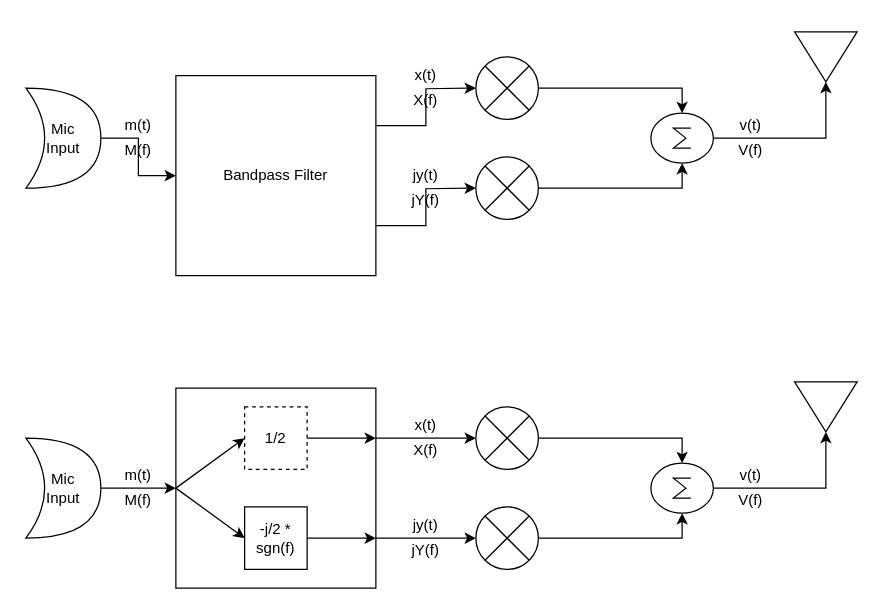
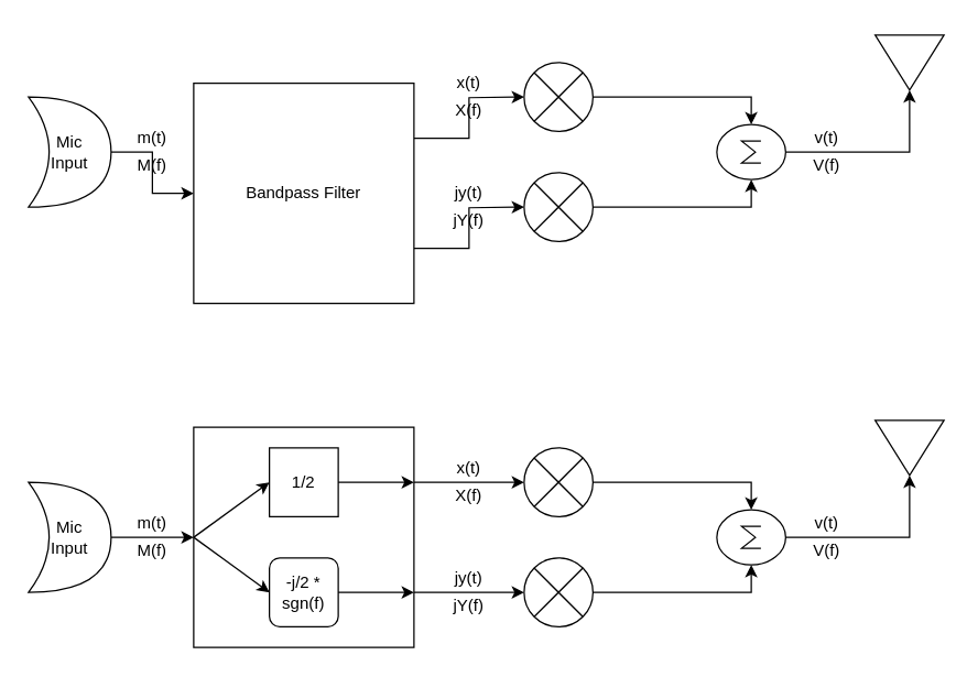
  <mxCell id="0" />
  <mxCell id="1" parent="0" />
  <mxCell id="2" style="edgeStyle=orthogonalEdgeStyle;rounded=0;orthogonalLoop=1;jettySize=auto;html=1;exitX=1;exitY=0.25;exitDx=0;exitDy=0;" edge="1" parent="1" source="4"><mxGeometry relative="1" as="geometry"><mxPoint x="380" y="70" as="targetPoint" /></mxGeometry></mxCell>
  <mxCell id="3" style="edgeStyle=orthogonalEdgeStyle;rounded=0;orthogonalLoop=1;jettySize=auto;html=1;exitX=1;exitY=0.75;exitDx=0;exitDy=0;" edge="1" parent="1" source="4"><mxGeometry relative="1" as="geometry"><mxPoint x="380" y="150" as="targetPoint" /></mxGeometry></mxCell>
  <mxCell id="4" value="Bandpass Filter" style="whiteSpace=wrap;html=1;aspect=fixed;" vertex="1" parent="1"><mxGeometry x="140" y="60" width="160" height="160" as="geometry" /></mxCell>
  <mxCell id="5" style="edgeStyle=orthogonalEdgeStyle;rounded=0;orthogonalLoop=1;jettySize=auto;html=1;exitX=1;exitY=0.5;exitDx=0;exitDy=0;exitPerimeter=0;entryX=0;entryY=0.5;entryDx=0;entryDy=0;" edge="1" parent="1" source="6" target="4"><mxGeometry relative="1" as="geometry" /></mxCell>
  <mxCell id="6" value="Mic&lt;br&gt;Input" style="shape=xor;whiteSpace=wrap;html=1;" vertex="1" parent="1"><mxGeometry x="20" y="70" width="60" height="80" as="geometry" /></mxCell>
  <mxCell id="7" value="" style="triangle;whiteSpace=wrap;html=1;rotation=90;" vertex="1" parent="1"><mxGeometry x="640" y="20" width="40" height="50" as="geometry" /></mxCell>
  <mxCell id="8" style="edgeStyle=orthogonalEdgeStyle;rounded=0;orthogonalLoop=1;jettySize=auto;html=1;exitX=1;exitY=0.5;exitDx=0;exitDy=0;entryX=0.5;entryY=0;entryDx=0;entryDy=0;entryPerimeter=0;" edge="1" parent="1" source="9" target="17"><mxGeometry relative="1" as="geometry"><mxPoint x="510" y="94" as="targetPoint" /></mxGeometry></mxCell>
  <mxCell id="9" value="" style="ellipse;whiteSpace=wrap;html=1;aspect=fixed;" vertex="1" parent="1"><mxGeometry x="380" y="45" width="50" height="50" as="geometry" /></mxCell>
  <mxCell id="10" style="edgeStyle=orthogonalEdgeStyle;rounded=0;orthogonalLoop=1;jettySize=auto;html=1;exitX=1;exitY=0.5;exitDx=0;exitDy=0;entryX=0.5;entryY=1;entryDx=0;entryDy=0;entryPerimeter=0;" edge="1" parent="1" source="11" target="17"><mxGeometry relative="1" as="geometry" /></mxCell>
  <mxCell id="11" value="" style="ellipse;whiteSpace=wrap;html=1;aspect=fixed;" vertex="1" parent="1"><mxGeometry x="380" y="125" width="50" height="50" as="geometry" /></mxCell>
  <mxCell id="12" value="" style="endArrow=none;html=1;entryX=1;entryY=0;entryDx=0;entryDy=0;exitX=0;exitY=1;exitDx=0;exitDy=0;" edge="1" parent="1" source="9" target="9"><mxGeometry width="50" height="50" relative="1" as="geometry"><mxPoint x="470" y="70" as="sourcePoint" /><mxPoint x="520" y="20" as="targetPoint" /></mxGeometry></mxCell>
  <mxCell id="13" value="" style="endArrow=none;html=1;entryX=1;entryY=0;entryDx=0;entryDy=0;exitX=0;exitY=1;exitDx=0;exitDy=0;" edge="1" parent="1" source="11" target="11"><mxGeometry width="50" height="50" relative="1" as="geometry"><mxPoint x="440" y="108" as="sourcePoint" /><mxPoint x="442.678" y="72.322" as="targetPoint" /></mxGeometry></mxCell>
  <mxCell id="14" value="" style="endArrow=none;html=1;entryX=0;entryY=0;entryDx=0;entryDy=0;exitX=1;exitY=1;exitDx=0;exitDy=0;" edge="1" parent="1" source="11" target="11"><mxGeometry width="50" height="50" relative="1" as="geometry"><mxPoint x="417.322" y="117.678" as="sourcePoint" /><mxPoint x="452.678" y="82.322" as="targetPoint" /></mxGeometry></mxCell>
  <mxCell id="15" value="" style="endArrow=none;html=1;entryX=0;entryY=0;entryDx=0;entryDy=0;exitX=1;exitY=1;exitDx=0;exitDy=0;" edge="1" parent="1" source="9" target="9"><mxGeometry width="50" height="50" relative="1" as="geometry"><mxPoint x="427.322" y="127.678" as="sourcePoint" /><mxPoint x="462.678" y="92.322" as="targetPoint" /></mxGeometry></mxCell>
  <mxCell id="16" style="edgeStyle=orthogonalEdgeStyle;rounded=0;orthogonalLoop=1;jettySize=auto;html=1;exitX=1;exitY=0.5;exitDx=0;exitDy=0;exitPerimeter=0;entryX=1;entryY=0.5;entryDx=0;entryDy=0;" edge="1" parent="1" source="17" target="7"><mxGeometry relative="1" as="geometry" /></mxCell>
  <mxCell id="17" value="" style="verticalLabelPosition=bottom;shadow=0;dashed=0;align=center;html=1;verticalAlign=top;shape=mxgraph.electrical.abstract.sum;" vertex="1" parent="1"><mxGeometry x="520" y="90" width="50" height="40" as="geometry" /></mxCell>
  <mxCell id="18" value="m(t)" style="text;html=1;strokeColor=none;fillColor=none;align=center;verticalAlign=middle;whiteSpace=wrap;rounded=0;" vertex="1" parent="1"><mxGeometry x="90" y="90" width="40" height="20" as="geometry" /></mxCell>
  <mxCell id="19" value="M(f)" style="text;html=1;strokeColor=none;fillColor=none;align=center;verticalAlign=middle;whiteSpace=wrap;rounded=0;" vertex="1" parent="1"><mxGeometry x="90" y="110" width="40" height="20" as="geometry" /></mxCell>
  <mxCell id="20" value="x(t)" style="text;html=1;strokeColor=none;fillColor=none;align=center;verticalAlign=middle;whiteSpace=wrap;rounded=0;" vertex="1" parent="1"><mxGeometry x="320" y="50" width="40" height="20" as="geometry" /></mxCell>
  <mxCell id="21" value="X(f)" style="text;html=1;strokeColor=none;fillColor=none;align=center;verticalAlign=middle;whiteSpace=wrap;rounded=0;" vertex="1" parent="1"><mxGeometry x="320" y="70" width="40" height="20" as="geometry" /></mxCell>
  <mxCell id="22" value="jy(t)" style="text;html=1;strokeColor=none;fillColor=none;align=center;verticalAlign=middle;whiteSpace=wrap;rounded=0;" vertex="1" parent="1"><mxGeometry x="320" y="130" width="40" height="20" as="geometry" /></mxCell>
  <mxCell id="23" value="jY(f)" style="text;html=1;strokeColor=none;fillColor=none;align=center;verticalAlign=middle;whiteSpace=wrap;rounded=0;" vertex="1" parent="1"><mxGeometry x="320" y="150" width="40" height="20" as="geometry" /></mxCell>
  <mxCell id="24" value="v(t)" style="text;html=1;strokeColor=none;fillColor=none;align=center;verticalAlign=middle;whiteSpace=wrap;rounded=0;" vertex="1" parent="1"><mxGeometry x="580" y="90" width="40" height="20" as="geometry" /></mxCell>
  <mxCell id="25" value="V(f)" style="text;html=1;strokeColor=none;fillColor=none;align=center;verticalAlign=middle;whiteSpace=wrap;rounded=0;" vertex="1" parent="1"><mxGeometry x="580" y="110" width="40" height="20" as="geometry" /></mxCell>
  <mxCell id="26" style="edgeStyle=orthogonalEdgeStyle;rounded=0;orthogonalLoop=1;jettySize=auto;html=1;exitX=1;exitY=0.25;exitDx=0;exitDy=0;" edge="1" parent="1" source="28"><mxGeometry relative="1" as="geometry"><mxPoint x="380" y="350" as="targetPoint" /></mxGeometry></mxCell>
  <mxCell id="27" style="edgeStyle=orthogonalEdgeStyle;rounded=0;orthogonalLoop=1;jettySize=auto;html=1;exitX=1;exitY=0.75;exitDx=0;exitDy=0;" edge="1" parent="1" source="28"><mxGeometry relative="1" as="geometry"><mxPoint x="380" y="430" as="targetPoint" /></mxGeometry></mxCell>
  <mxCell id="28" value="" style="whiteSpace=wrap;html=1;aspect=fixed;" vertex="1" parent="1"><mxGeometry x="140" y="310" width="160" height="160" as="geometry" /></mxCell>
  <mxCell id="29" style="edgeStyle=orthogonalEdgeStyle;rounded=0;orthogonalLoop=1;jettySize=auto;html=1;exitX=1;exitY=0.5;exitDx=0;exitDy=0;exitPerimeter=0;entryX=0;entryY=0.5;entryDx=0;entryDy=0;" edge="1" parent="1" source="30" target="28"><mxGeometry relative="1" as="geometry" /></mxCell>
  <mxCell id="30" value="Mic&lt;br&gt;Input" style="shape=xor;whiteSpace=wrap;html=1;" vertex="1" parent="1"><mxGeometry x="20" y="350" width="60" height="80" as="geometry" /></mxCell>
  <mxCell id="31" value="" style="triangle;whiteSpace=wrap;html=1;rotation=90;" vertex="1" parent="1"><mxGeometry x="640" y="300" width="40" height="50" as="geometry" /></mxCell>
  <mxCell id="32" style="edgeStyle=orthogonalEdgeStyle;rounded=0;orthogonalLoop=1;jettySize=auto;html=1;exitX=1;exitY=0.5;exitDx=0;exitDy=0;entryX=0.5;entryY=0;entryDx=0;entryDy=0;entryPerimeter=0;" edge="1" parent="1" source="33" target="41"><mxGeometry relative="1" as="geometry"><mxPoint x="510" y="374" as="targetPoint" /></mxGeometry></mxCell>
  <mxCell id="33" value="" style="ellipse;whiteSpace=wrap;html=1;aspect=fixed;" vertex="1" parent="1"><mxGeometry x="380" y="325" width="50" height="50" as="geometry" /></mxCell>
  <mxCell id="34" style="edgeStyle=orthogonalEdgeStyle;rounded=0;orthogonalLoop=1;jettySize=auto;html=1;exitX=1;exitY=0.5;exitDx=0;exitDy=0;entryX=0.5;entryY=1;entryDx=0;entryDy=0;entryPerimeter=0;" edge="1" parent="1" source="35" target="41"><mxGeometry relative="1" as="geometry" /></mxCell>
  <mxCell id="35" value="" style="ellipse;whiteSpace=wrap;html=1;aspect=fixed;" vertex="1" parent="1"><mxGeometry x="380" y="405" width="50" height="50" as="geometry" /></mxCell>
  <mxCell id="36" value="" style="endArrow=none;html=1;entryX=1;entryY=0;entryDx=0;entryDy=0;exitX=0;exitY=1;exitDx=0;exitDy=0;" edge="1" parent="1" source="33" target="33"><mxGeometry width="50" height="50" relative="1" as="geometry"><mxPoint x="470" y="350" as="sourcePoint" /><mxPoint x="520" y="300" as="targetPoint" /></mxGeometry></mxCell>
  <mxCell id="37" value="" style="endArrow=none;html=1;entryX=1;entryY=0;entryDx=0;entryDy=0;exitX=0;exitY=1;exitDx=0;exitDy=0;" edge="1" parent="1" source="35" target="35"><mxGeometry width="50" height="50" relative="1" as="geometry"><mxPoint x="440" y="388" as="sourcePoint" /><mxPoint x="442.678" y="352.322" as="targetPoint" /></mxGeometry></mxCell>
  <mxCell id="38" value="" style="endArrow=none;html=1;entryX=0;entryY=0;entryDx=0;entryDy=0;exitX=1;exitY=1;exitDx=0;exitDy=0;" edge="1" parent="1" source="35" target="35"><mxGeometry width="50" height="50" relative="1" as="geometry"><mxPoint x="417.322" y="397.678" as="sourcePoint" /><mxPoint x="452.678" y="362.322" as="targetPoint" /></mxGeometry></mxCell>
  <mxCell id="39" value="" style="endArrow=none;html=1;entryX=0;entryY=0;entryDx=0;entryDy=0;exitX=1;exitY=1;exitDx=0;exitDy=0;" edge="1" parent="1" source="33" target="33"><mxGeometry width="50" height="50" relative="1" as="geometry"><mxPoint x="427.322" y="407.678" as="sourcePoint" /><mxPoint x="462.678" y="372.322" as="targetPoint" /></mxGeometry></mxCell>
  <mxCell id="40" style="edgeStyle=orthogonalEdgeStyle;rounded=0;orthogonalLoop=1;jettySize=auto;html=1;exitX=1;exitY=0.5;exitDx=0;exitDy=0;exitPerimeter=0;entryX=1;entryY=0.5;entryDx=0;entryDy=0;" edge="1" parent="1" source="41" target="31"><mxGeometry relative="1" as="geometry" /></mxCell>
  <mxCell id="41" value="" style="verticalLabelPosition=bottom;shadow=0;dashed=0;align=center;html=1;verticalAlign=top;shape=mxgraph.electrical.abstract.sum;" vertex="1" parent="1"><mxGeometry x="520" y="370" width="50" height="40" as="geometry" /></mxCell>
  <mxCell id="42" value="m(t)" style="text;html=1;strokeColor=none;fillColor=none;align=center;verticalAlign=middle;whiteSpace=wrap;rounded=0;" vertex="1" parent="1"><mxGeometry x="90" y="370" width="40" height="20" as="geometry" /></mxCell>
  <mxCell id="43" value="M(f)" style="text;html=1;strokeColor=none;fillColor=none;align=center;verticalAlign=middle;whiteSpace=wrap;rounded=0;" vertex="1" parent="1"><mxGeometry x="90" y="390" width="40" height="20" as="geometry" /></mxCell>
  <mxCell id="44" value="x(t)" style="text;html=1;strokeColor=none;fillColor=none;align=center;verticalAlign=middle;whiteSpace=wrap;rounded=0;" vertex="1" parent="1"><mxGeometry x="320" y="330" width="40" height="20" as="geometry" /></mxCell>
  <mxCell id="45" value="X(f)" style="text;html=1;strokeColor=none;fillColor=none;align=center;verticalAlign=middle;whiteSpace=wrap;rounded=0;" vertex="1" parent="1"><mxGeometry x="320" y="350" width="40" height="20" as="geometry" /></mxCell>
  <mxCell id="46" value="jy(t)" style="text;html=1;strokeColor=none;fillColor=none;align=center;verticalAlign=middle;whiteSpace=wrap;rounded=0;" vertex="1" parent="1"><mxGeometry x="320" y="410" width="40" height="20" as="geometry" /></mxCell>
  <mxCell id="47" value="jY(f)" style="text;html=1;strokeColor=none;fillColor=none;align=center;verticalAlign=middle;whiteSpace=wrap;rounded=0;" vertex="1" parent="1"><mxGeometry x="320" y="430" width="40" height="20" as="geometry" /></mxCell>
  <mxCell id="48" value="v(t)" style="text;html=1;strokeColor=none;fillColor=none;align=center;verticalAlign=middle;whiteSpace=wrap;rounded=0;" vertex="1" parent="1"><mxGeometry x="580" y="370" width="40" height="20" as="geometry" /></mxCell>
  <mxCell id="49" value="V(f)" style="text;html=1;strokeColor=none;fillColor=none;align=center;verticalAlign=middle;whiteSpace=wrap;rounded=0;" vertex="1" parent="1"><mxGeometry x="580" y="390" width="40" height="20" as="geometry" /></mxCell>
- <mxCell id="50" value="1/2" style="whiteSpace=wrap;html=1;aspect=fixed;dashed=1;" vertex="1" parent="1"><mxGeometry x="195" y="325" width="50" height="50" as="geometry" /></mxCell>
- <mxCell id="51" value="-j/2 * sgn(f)" style="whiteSpace=wrap;html=1;aspect=fixed;" vertex="1" parent="1"><mxGeometry x="195" y="405" width="50" height="50" as="geometry" /></mxCell>
+ <mxCell id="50" value="1/2" style="whiteSpace=wrap;html=1;aspect=fixed;" vertex="1" parent="1"><mxGeometry x="195" y="325" width="50" height="50" as="geometry" /></mxCell>
+ <mxCell id="51" value="-j/2 * sgn(f)" style="whiteSpace=wrap;html=1;aspect=fixed;rounded=1;" vertex="1" parent="1"><mxGeometry x="195" y="405" width="50" height="50" as="geometry" /></mxCell>
  <mxCell id="52" value="" style="endArrow=classic;html=1;entryX=0;entryY=0.5;entryDx=0;entryDy=0;" edge="1" parent="1" target="50"><mxGeometry width="50" height="50" relative="1" as="geometry"><mxPoint x="140" y="390" as="sourcePoint" /><mxPoint x="190" y="340" as="targetPoint" /></mxGeometry></mxCell>
  <mxCell id="53" value="" style="endArrow=classic;html=1;entryX=0;entryY=0.5;entryDx=0;entryDy=0;exitX=0;exitY=0.5;exitDx=0;exitDy=0;" edge="1" parent="1" source="28" target="51"><mxGeometry width="50" height="50" relative="1" as="geometry"><mxPoint x="20" y="540" as="sourcePoint" /><mxPoint x="70" y="490" as="targetPoint" /></mxGeometry></mxCell>
  <mxCell id="54" value="" style="endArrow=classic;html=1;entryX=1;entryY=0.25;entryDx=0;entryDy=0;exitX=1;exitY=0.5;exitDx=0;exitDy=0;" edge="1" parent="1" source="50" target="28"><mxGeometry width="50" height="50" relative="1" as="geometry"><mxPoint x="20" y="540" as="sourcePoint" /><mxPoint x="70" y="490" as="targetPoint" /></mxGeometry></mxCell>
  <mxCell id="55" value="" style="endArrow=classic;html=1;entryX=1;entryY=0.75;entryDx=0;entryDy=0;exitX=1;exitY=0.5;exitDx=0;exitDy=0;" edge="1" parent="1" source="51" target="28"><mxGeometry width="50" height="50" relative="1" as="geometry"><mxPoint x="10" y="620" as="sourcePoint" /><mxPoint x="60" y="570" as="targetPoint" /></mxGeometry></mxCell>
